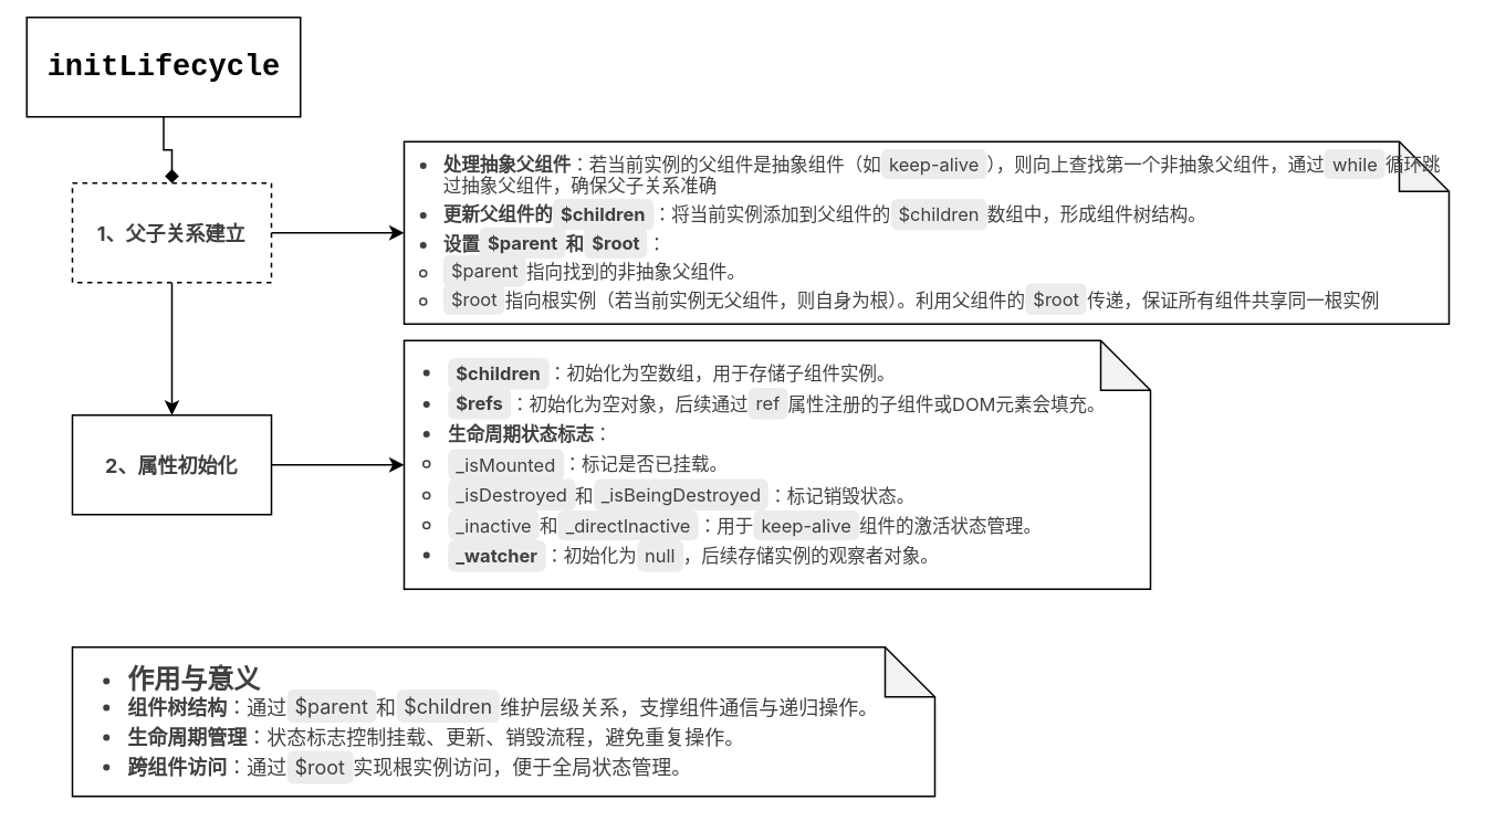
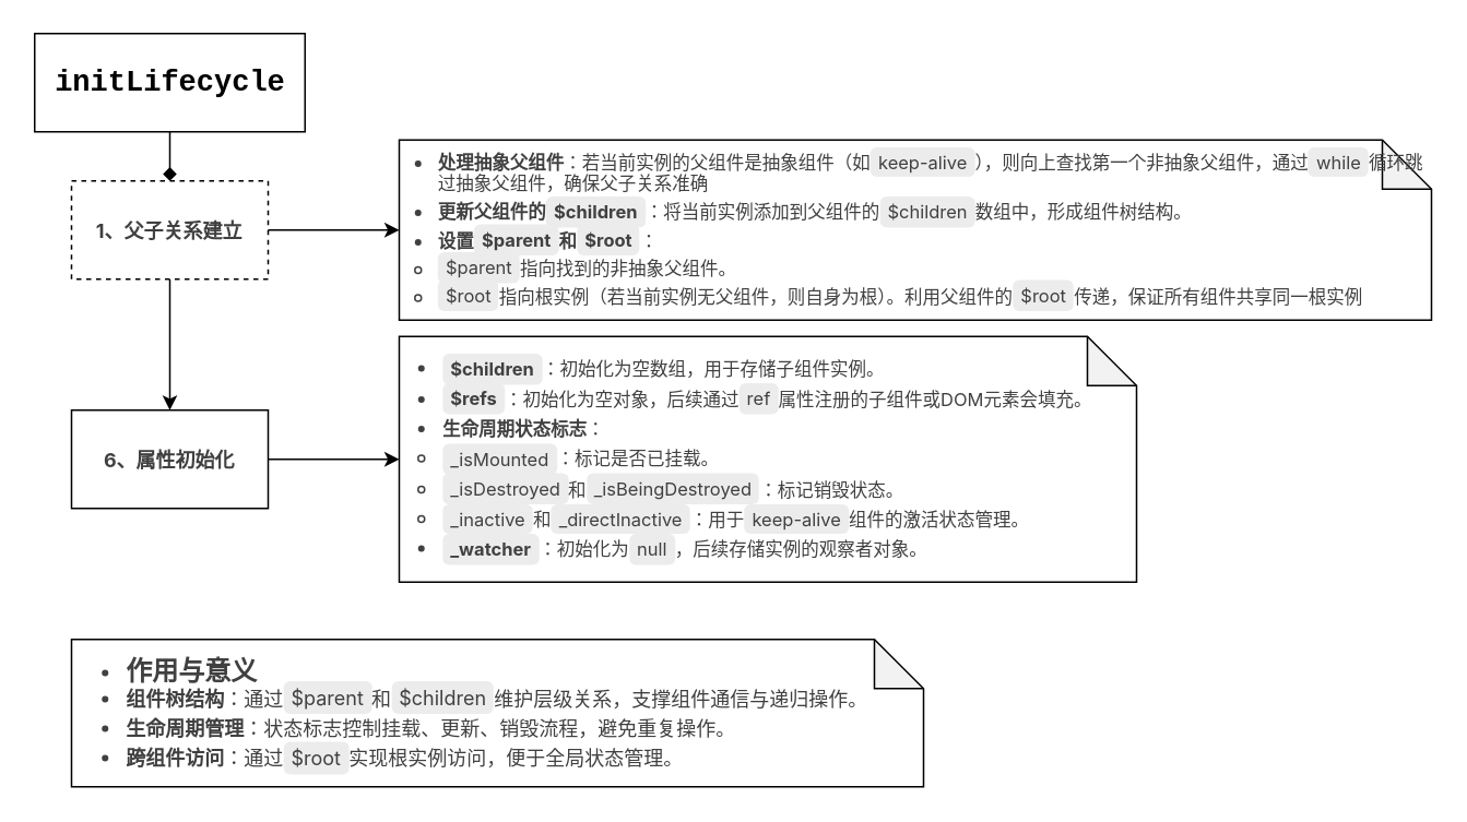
  <mxCell id="0" />
  <mxCell id="1" parent="0" />
  <mxCell id="2" style="edgeStyle=orthogonalEdgeStyle;rounded=0;orthogonalLoop=1;jettySize=auto;html=1;exitX=0.5;exitY=1;exitDx=0;exitDy=0;entryX=0.5;entryY=0;entryDx=0;entryDy=0;endArrow=diamond;" edge="1" parent="1" source="3" target="5"><mxGeometry relative="1" as="geometry" /></mxCell>
- <mxCell id="3" value="&lt;span style=&quot;font-family: Menlo, &amp;quot;Roboto Mono&amp;quot;, &amp;quot;Courier New&amp;quot;, Courier, monospace, Inter, sans-serif; text-align: start; background-color: rgb(255, 255, 255);&quot;&gt;&lt;font style=&quot;color: rgb(0, 0, 0); font-size: 18px;&quot;&gt;&lt;b style=&quot;&quot;&gt;initLifecycle&lt;/b&gt;&lt;/font&gt;&lt;/span&gt;" style="rounded=0;whiteSpace=wrap;html=1;" vertex="1" parent="1"><mxGeometry x="15.5" y="10" width="165" height="60" as="geometry" /></mxCell>
+ <mxCell id="3" value="&lt;span style=&quot;font-family: Menlo, &amp;quot;Roboto Mono&amp;quot;, &amp;quot;Courier New&amp;quot;, Courier, monospace, Inter, sans-serif; text-align: start; background-color: rgb(255, 255, 255);&quot;&gt;&lt;font style=&quot;color: rgb(0, 0, 0); font-size: 18px;&quot;&gt;&lt;b style=&quot;&quot;&gt;initLifecycle&lt;/b&gt;&lt;/font&gt;&lt;/span&gt;" style="rounded=0;whiteSpace=wrap;html=1;" vertex="1" parent="1"><mxGeometry x="20.5" y="20" width="165" height="60" as="geometry" /></mxCell>
  <mxCell id="4" style="edgeStyle=orthogonalEdgeStyle;rounded=0;orthogonalLoop=1;jettySize=auto;html=1;exitX=0.5;exitY=1;exitDx=0;exitDy=0;entryX=0.5;entryY=0;entryDx=0;entryDy=0;" edge="1" parent="1" source="5" target="6"><mxGeometry relative="1" as="geometry" /></mxCell>
  <mxCell id="5" value="&lt;h3 style=&quot;font-weight: var(--ds-font-weight-strong); font-size: calc(var(--ds-md-zoom)*16px); line-height: 1.5; margin: calc(var(--ds-md-zoom)*16px)0 calc(var(--ds-md-zoom)*12px)0; color: rgb(64, 64, 64); font-family: Inter, system-ui, -apple-system, &amp;quot;system-ui&amp;quot;, &amp;quot;Segoe UI&amp;quot;, Roboto, &amp;quot;Noto Sans&amp;quot;, Ubuntu, Cantarell, &amp;quot;Helvetica Neue&amp;quot;, Oxygen, &amp;quot;Open Sans&amp;quot;, sans-serif; text-align: start;&quot;&gt;&lt;strong&gt;1、父子关系建立&lt;/strong&gt;&lt;/h3&gt;" style="rounded=0;whiteSpace=wrap;html=1;dashed=1;" vertex="1" parent="1"><mxGeometry x="43" y="110" width="120" height="60" as="geometry" /></mxCell>
- <mxCell id="6" value="&lt;h3 style=&quot;font-weight: var(--ds-font-weight-strong); font-size: calc(var(--ds-md-zoom)*16px); line-height: 1.5; margin: calc(var(--ds-md-zoom)*16px)0 calc(var(--ds-md-zoom)*12px)0; color: rgb(64, 64, 64); font-family: Inter, system-ui, -apple-system, &amp;quot;system-ui&amp;quot;, &amp;quot;Segoe UI&amp;quot;, Roboto, &amp;quot;Noto Sans&amp;quot;, Ubuntu, Cantarell, &amp;quot;Helvetica Neue&amp;quot;, Oxygen, &amp;quot;Open Sans&amp;quot;, sans-serif; text-align: start;&quot;&gt;&lt;strong&gt;2、属性初始化&lt;/strong&gt;&lt;/h3&gt;" style="rounded=0;whiteSpace=wrap;html=1;" vertex="1" parent="1"><mxGeometry x="43" y="250" width="120" height="60" as="geometry" /></mxCell>
+ <mxCell id="6" value="&lt;h3 style=&quot;font-weight: var(--ds-font-weight-strong); font-size: calc(var(--ds-md-zoom)*16px); line-height: 1.5; margin: calc(var(--ds-md-zoom)*16px)0 calc(var(--ds-md-zoom)*12px)0; color: rgb(64, 64, 64); font-family: Inter, system-ui, -apple-system, &amp;quot;system-ui&amp;quot;, &amp;quot;Segoe UI&amp;quot;, Roboto, &amp;quot;Noto Sans&amp;quot;, Ubuntu, Cantarell, &amp;quot;Helvetica Neue&amp;quot;, Oxygen, &amp;quot;Open Sans&amp;quot;, sans-serif; text-align: start;&quot;&gt;&lt;strong&gt;6、属性初始化&lt;/strong&gt;&lt;/h3&gt;" style="rounded=0;whiteSpace=wrap;html=1;" vertex="1" parent="1"><mxGeometry x="43" y="250" width="120" height="60" as="geometry" /></mxCell>
  <mxCell id="7" value="&lt;ul style=&quot;margin: calc(var(--ds-md-zoom)*12px)0; padding-left: calc(var(--ds-md-zoom)*24px); color: rgb(64, 64, 64); font-family: Inter, system-ui, -apple-system, &amp;quot;system-ui&amp;quot;, &amp;quot;Segoe UI&amp;quot;, Roboto, &amp;quot;Noto Sans&amp;quot;, Ubuntu, Cantarell, &amp;quot;Helvetica Neue&amp;quot;, Oxygen, &amp;quot;Open Sans&amp;quot;, sans-serif; text-align: start;&quot;&gt;&lt;li&gt;&lt;p style=&quot;margin-top: 0px; margin-right: 0px; margin-left: 0px; line-height: var(--ds-md-line-height); margin-bottom: 0px !important;&quot;&gt;&lt;strong&gt;处理抽象父组件&lt;/strong&gt;：若当前实例的父组件是抽象组件（如&lt;code style=&quot;font-weight: var(--ds-font-weight-strong); font-family: var(--ds-font-family-code); background-color: var(--ds-md-inline-code-color,#ececec); border-radius: 4px; padding: 0.15rem 0.3rem;&quot;&gt;keep-alive&lt;/code&gt;），则向上查找第一个非抽象父组件，&lt;font&gt;&lt;span style=&quot;color: light-dark(rgb(64, 64, 64), rgb(182, 182, 182)); background-color: transparent;&quot;&gt;通过&lt;/span&gt;&lt;code style=&quot;color: light-dark(rgb(64, 64, 64), rgb(182, 182, 182)); font-weight: var(--ds-font-weight-strong); font-family: var(--ds-font-family-code); background-color: var(--ds-md-inline-code-color,#ececec); border-radius: 4px; padding: 0.15rem 0.3rem;&quot;&gt;while&lt;/code&gt;&lt;span style=&quot;color: light-dark(rgb(64, 64, 64), rgb(182, 182, 182)); background-color: transparent;&quot;&gt;循环跳过抽象父组件，确保父子关系准确&lt;/span&gt;&lt;/font&gt;&lt;/p&gt;&lt;/li&gt;&lt;li style=&quot;margin-top: 4px;&quot;&gt;&lt;p style=&quot;margin-top: 0px; margin-right: 0px; margin-left: 0px; line-height: var(--ds-md-line-height); margin-bottom: 0px !important;&quot;&gt;&lt;strong&gt;更新父组件的&lt;code style=&quot;font-weight: var(--ds-font-weight-strong); font-family: var(--ds-font-family-code); background-color: var(--ds-md-inline-code-color,#ececec); border-radius: 4px; padding: 0.15rem 0.3rem;&quot;&gt;$children&lt;/code&gt;&lt;/strong&gt;：将当前实例添加到父组件的&lt;code style=&quot;font-weight: var(--ds-font-weight-strong); font-family: var(--ds-font-family-code); background-color: var(--ds-md-inline-code-color,#ececec); border-radius: 4px; padding: 0.15rem 0.3rem;&quot;&gt;$children&lt;/code&gt;数组中，形成组件树结构。&lt;/p&gt;&lt;/li&gt;&lt;li style=&quot;margin-top: 4px;&quot;&gt;&lt;p style=&quot;margin: 0px 0px 4px; line-height: var(--ds-md-line-height);&quot;&gt;&lt;strong&gt;设置&lt;code style=&quot;font-weight: var(--ds-font-weight-strong); font-family: var(--ds-font-family-code); background-color: var(--ds-md-inline-code-color,#ececec); border-radius: 4px; padding: 0.15rem 0.3rem;&quot;&gt;$parent&lt;/code&gt;和&lt;code style=&quot;font-weight: var(--ds-font-weight-strong); font-family: var(--ds-font-family-code); background-color: var(--ds-md-inline-code-color,#ececec); border-radius: 4px; padding: 0.15rem 0.3rem;&quot;&gt;$root&lt;/code&gt;&lt;/strong&gt;：&lt;/p&gt;&lt;ul style=&quot;margin-top: 4px; margin-right: ; margin-bottom: 0px; margin-left: ; padding-left: calc(var(--ds-md-zoom)*24px);&quot;&gt;&lt;li&gt;&lt;p style=&quot;margin-top: 0px; margin-right: 0px; margin-left: 0px; line-height: var(--ds-md-line-height); margin-bottom: 0px !important;&quot;&gt;&lt;code style=&quot;font-weight: var(--ds-font-weight-strong); font-family: var(--ds-font-family-code); background-color: var(--ds-md-inline-code-color,#ececec); border-radius: 4px; padding: 0.15rem 0.3rem;&quot;&gt;$parent&lt;/code&gt;指向找到的非抽象父组件。&lt;/p&gt;&lt;/li&gt;&lt;li style=&quot;margin-top: 4px;&quot;&gt;&lt;p style=&quot;margin-top: 0px; margin-right: 0px; margin-left: 0px; line-height: var(--ds-md-line-height); margin-bottom: 0px !important;&quot;&gt;&lt;code style=&quot;font-weight: var(--ds-font-weight-strong); font-family: var(--ds-font-family-code); background-color: var(--ds-md-inline-code-color,#ececec); border-radius: 4px; padding: 0.15rem 0.3rem;&quot;&gt;$root&lt;/code&gt;指向根实例（若当前实例无父组件，则自身为根）。&lt;font&gt;&lt;span style=&quot;color: light-dark(rgb(64, 64, 64), rgb(182, 182, 182)); background-color: transparent;&quot;&gt;利用父组件的&lt;/span&gt;&lt;code style=&quot;color: light-dark(rgb(64, 64, 64), rgb(182, 182, 182)); font-weight: var(--ds-font-weight-strong); font-family: var(--ds-font-family-code); background-color: var(--ds-md-inline-code-color,#ececec); border-radius: 4px; padding: 0.15rem 0.3rem;&quot;&gt;$root&lt;/code&gt;&lt;span style=&quot;color: light-dark(rgb(64, 64, 64), rgb(182, 182, 182)); background-color: transparent;&quot;&gt;传递，保证所有组件共享同一根实例&lt;/span&gt;&lt;/font&gt;&lt;/p&gt;&lt;/li&gt;&lt;/ul&gt;&lt;/li&gt;&lt;/ul&gt;" style="shape=note;whiteSpace=wrap;html=1;backgroundOutline=1;darkOpacity=0.05;fontSize=11;spacingLeft=23;" vertex="1" parent="1"><mxGeometry x="243" y="85" width="630" height="110" as="geometry" /></mxCell>
  <mxCell id="8" style="edgeStyle=orthogonalEdgeStyle;rounded=0;orthogonalLoop=1;jettySize=auto;html=1;exitX=1;exitY=0.5;exitDx=0;exitDy=0;entryX=0;entryY=0.5;entryDx=0;entryDy=0;entryPerimeter=0;" edge="1" parent="1" source="5" target="7"><mxGeometry relative="1" as="geometry" /></mxCell>
  <mxCell id="9" value="&lt;ul style=&quot;margin: calc(var(--ds-md-zoom)*12px)0; padding-left: calc(var(--ds-md-zoom)*24px); color: rgb(64, 64, 64); font-family: Inter, system-ui, -apple-system, &amp;quot;system-ui&amp;quot;, &amp;quot;Segoe UI&amp;quot;, Roboto, &amp;quot;Noto Sans&amp;quot;, Ubuntu, Cantarell, &amp;quot;Helvetica Neue&amp;quot;, Oxygen, &amp;quot;Open Sans&amp;quot;, sans-serif; text-align: start;&quot;&gt;&lt;li style=&quot;&quot;&gt;&lt;p style=&quot;margin-top: 0px; margin-right: 0px; margin-left: 0px; line-height: var(--ds-md-line-height); margin-bottom: 0px !important;&quot;&gt;&lt;font style=&quot;font-size: 11px;&quot;&gt;&lt;strong style=&quot;&quot;&gt;&lt;code style=&quot;font-weight: var(--ds-font-weight-strong); font-family: var(--ds-font-family-code); background-color: var(--ds-md-inline-code-color,#ececec); border-radius: 4px; padding: 0.15rem 0.3rem;&quot;&gt;$children&lt;/code&gt;&lt;/strong&gt;：初始化为空数组，用于存储子组件实例。&lt;/font&gt;&lt;/p&gt;&lt;/li&gt;&lt;li style=&quot;margin-top: 4px;&quot;&gt;&lt;p style=&quot;margin-top: 0px; margin-right: 0px; margin-left: 0px; line-height: var(--ds-md-line-height); margin-bottom: 0px !important;&quot;&gt;&lt;font style=&quot;font-size: 11px;&quot;&gt;&lt;strong&gt;&lt;code style=&quot;font-weight: var(--ds-font-weight-strong); font-family: var(--ds-font-family-code); background-color: var(--ds-md-inline-code-color,#ececec); border-radius: 4px; padding: 0.15rem 0.3rem;&quot;&gt;$refs&lt;/code&gt;&lt;/strong&gt;：初始化为空对象，后续通过&lt;code style=&quot;font-weight: var(--ds-font-weight-strong); font-family: var(--ds-font-family-code); background-color: var(--ds-md-inline-code-color,#ececec); border-radius: 4px; padding: 0.15rem 0.3rem;&quot;&gt;ref&lt;/code&gt;属性注册的子组件或DOM元素会填充。&lt;/font&gt;&lt;/p&gt;&lt;/li&gt;&lt;li style=&quot;margin-top: 4px;&quot;&gt;&lt;p style=&quot;margin: 0px 0px 4px; line-height: var(--ds-md-line-height);&quot;&gt;&lt;font style=&quot;font-size: 11px;&quot;&gt;&lt;strong&gt;生命周期状态标志&lt;/strong&gt;：&lt;/font&gt;&lt;/p&gt;&lt;ul style=&quot;margin-top: 4px; margin-right: ; margin-bottom: 0px; margin-left: ; padding-left: calc(var(--ds-md-zoom)*24px);&quot;&gt;&lt;li&gt;&lt;p style=&quot;margin-top: 0px; margin-right: 0px; margin-left: 0px; line-height: var(--ds-md-line-height); margin-bottom: 0px !important;&quot;&gt;&lt;font style=&quot;font-size: 11px;&quot;&gt;&lt;code style=&quot;font-weight: var(--ds-font-weight-strong); font-family: var(--ds-font-family-code); background-color: var(--ds-md-inline-code-color,#ececec); border-radius: 4px; padding: 0.15rem 0.3rem;&quot;&gt;_isMounted&lt;/code&gt;：标记是否已挂载。&lt;/font&gt;&lt;/p&gt;&lt;/li&gt;&lt;li style=&quot;margin-top: 4px;&quot;&gt;&lt;p style=&quot;margin-top: 0px; margin-right: 0px; margin-left: 0px; line-height: var(--ds-md-line-height); margin-bottom: 0px !important;&quot;&gt;&lt;font style=&quot;font-size: 11px;&quot;&gt;&lt;code style=&quot;font-weight: var(--ds-font-weight-strong); font-family: var(--ds-font-family-code); background-color: var(--ds-md-inline-code-color,#ececec); border-radius: 4px; padding: 0.15rem 0.3rem;&quot;&gt;_isDestroyed&lt;/code&gt;和&lt;code style=&quot;font-weight: var(--ds-font-weight-strong); font-family: var(--ds-font-family-code); background-color: var(--ds-md-inline-code-color,#ececec); border-radius: 4px; padding: 0.15rem 0.3rem;&quot;&gt;_isBeingDestroyed&lt;/code&gt;：标记销毁状态。&lt;/font&gt;&lt;/p&gt;&lt;/li&gt;&lt;li style=&quot;margin-top: 4px;&quot;&gt;&lt;p style=&quot;margin-top: 0px; margin-right: 0px; margin-left: 0px; line-height: var(--ds-md-line-height); margin-bottom: 0px !important;&quot;&gt;&lt;font style=&quot;font-size: 11px;&quot;&gt;&lt;code style=&quot;font-weight: var(--ds-font-weight-strong); font-family: var(--ds-font-family-code); background-color: var(--ds-md-inline-code-color,#ececec); border-radius: 4px; padding: 0.15rem 0.3rem;&quot;&gt;_inactive&lt;/code&gt;和&lt;code style=&quot;font-weight: var(--ds-font-weight-strong); font-family: var(--ds-font-family-code); background-color: var(--ds-md-inline-code-color,#ececec); border-radius: 4px; padding: 0.15rem 0.3rem;&quot;&gt;_directInactive&lt;/code&gt;：用于&lt;code style=&quot;font-weight: var(--ds-font-weight-strong); font-family: var(--ds-font-family-code); background-color: var(--ds-md-inline-code-color,#ececec); border-radius: 4px; padding: 0.15rem 0.3rem;&quot;&gt;keep-alive&lt;/code&gt;组件的激活状态管理。&lt;/font&gt;&lt;/p&gt;&lt;/li&gt;&lt;/ul&gt;&lt;/li&gt;&lt;li style=&quot;margin-top: 4px;&quot;&gt;&lt;p style=&quot;margin-top: 0px; margin-right: 0px; margin-left: 0px; line-height: var(--ds-md-line-height); margin-bottom: 0px !important;&quot;&gt;&lt;font style=&quot;font-size: 11px;&quot;&gt;&lt;strong style=&quot;&quot;&gt;&lt;code style=&quot;font-weight: var(--ds-font-weight-strong); font-family: var(--ds-font-family-code); background-color: var(--ds-md-inline-code-color,#ececec); border-radius: 4px; padding: 0.15rem 0.3rem;&quot;&gt;_watcher&lt;/code&gt;&lt;/strong&gt;：初始化为&lt;code style=&quot;font-weight: var(--ds-font-weight-strong); font-family: var(--ds-font-family-code); background-color: var(--ds-md-inline-code-color,#ececec); border-radius: 4px; padding: 0.15rem 0.3rem;&quot;&gt;null&lt;/code&gt;，后续存储实例的观察者对象。&lt;/font&gt;&lt;/p&gt;&lt;/li&gt;&lt;/ul&gt;" style="shape=note;whiteSpace=wrap;html=1;backgroundOutline=1;darkOpacity=0.05;" vertex="1" parent="1"><mxGeometry x="243" y="205" width="450" height="150" as="geometry" /></mxCell>
  <mxCell id="10" style="edgeStyle=orthogonalEdgeStyle;rounded=0;orthogonalLoop=1;jettySize=auto;html=1;exitX=1;exitY=0.5;exitDx=0;exitDy=0;entryX=0;entryY=0.5;entryDx=0;entryDy=0;entryPerimeter=0;" edge="1" parent="1" source="6" target="9"><mxGeometry relative="1" as="geometry" /></mxCell>
  <mxCell id="11" value="&lt;ul style=&quot;margin: calc(var(--ds-md-zoom)*12px)0; padding-left: calc(var(--ds-md-zoom)*24px); color: rgb(64, 64, 64); font-family: Inter, system-ui, -apple-system, &amp;quot;system-ui&amp;quot;, &amp;quot;Segoe UI&amp;quot;, Roboto, &amp;quot;Noto Sans&amp;quot;, Ubuntu, Cantarell, &amp;quot;Helvetica Neue&amp;quot;, Oxygen, &amp;quot;Open Sans&amp;quot;, sans-serif; text-align: start;&quot;&gt;&lt;li style=&quot;&quot;&gt;&lt;p style=&quot;margin-top: 0px; margin-right: 0px; margin-left: 0px; line-height: var(--ds-md-line-height); margin-bottom: 0px !important;&quot;&gt;&lt;strong style=&quot;color: light-dark(rgb(64, 64, 64), rgb(182, 182, 182)); background-color: transparent;&quot;&gt;&lt;font style=&quot;font-size: 16px;&quot;&gt;作用与意义&lt;/font&gt;&lt;/strong&gt;&lt;/p&gt;&lt;/li&gt;&lt;/ul&gt;&lt;ul style=&quot;margin: calc(var(--ds-md-zoom)*12px)0; padding-left: calc(var(--ds-md-zoom)*24px); color: rgb(64, 64, 64); font-family: Inter, system-ui, -apple-system, &amp;quot;system-ui&amp;quot;, &amp;quot;Segoe UI&amp;quot;, Roboto, &amp;quot;Noto Sans&amp;quot;, Ubuntu, Cantarell, &amp;quot;Helvetica Neue&amp;quot;, Oxygen, &amp;quot;Open Sans&amp;quot;, sans-serif; text-align: start;&quot;&gt;&lt;li style=&quot;&quot;&gt;&lt;p style=&quot;margin-top: 0px; margin-right: 0px; margin-left: 0px; line-height: var(--ds-md-line-height); margin-bottom: 0px !important;&quot;&gt;&lt;font&gt;&lt;strong&gt;组件树结构&lt;/strong&gt;：通过&lt;code style=&quot;font-weight: var(--ds-font-weight-strong); font-family: var(--ds-font-family-code); background-color: var(--ds-md-inline-code-color,#ececec); border-radius: 4px; padding: 0.15rem 0.3rem;&quot;&gt;$parent&lt;/code&gt;和&lt;code style=&quot;font-weight: var(--ds-font-weight-strong); font-family: var(--ds-font-family-code); background-color: var(--ds-md-inline-code-color,#ececec); border-radius: 4px; padding: 0.15rem 0.3rem;&quot;&gt;$children&lt;/code&gt;维护层级关系，支撑组件通信与递归操作。&lt;/font&gt;&lt;/p&gt;&lt;/li&gt;&lt;li style=&quot;margin-top: 4px;&quot;&gt;&lt;p style=&quot;margin-top: 0px; margin-right: 0px; margin-left: 0px; line-height: var(--ds-md-line-height); margin-bottom: 0px !important;&quot;&gt;&lt;font&gt;&lt;strong&gt;生命周期管理&lt;/strong&gt;：状态标志控制挂载、更新、销毁流程，避免重复操作。&lt;/font&gt;&lt;/p&gt;&lt;/li&gt;&lt;li style=&quot;margin-top: 4px;&quot;&gt;&lt;p style=&quot;margin-top: 0px; margin-right: 0px; margin-left: 0px; line-height: var(--ds-md-line-height); margin-bottom: 0px !important;&quot;&gt;&lt;font&gt;&lt;strong style=&quot;&quot;&gt;跨组件访问&lt;/strong&gt;：通过&lt;code style=&quot;font-weight: var(--ds-font-weight-strong); font-family: var(--ds-font-family-code); background-color: var(--ds-md-inline-code-color,#ececec); border-radius: 4px; padding: 0.15rem 0.3rem;&quot;&gt;$root&lt;/code&gt;实现根实例访问，便于全局状态管理。&lt;/font&gt;&lt;/p&gt;&lt;/li&gt;&lt;/ul&gt;" style="shape=note;whiteSpace=wrap;html=1;backgroundOutline=1;darkOpacity=0.05;" vertex="1" parent="1"><mxGeometry x="43" y="390" width="520" height="90" as="geometry" /></mxCell>
